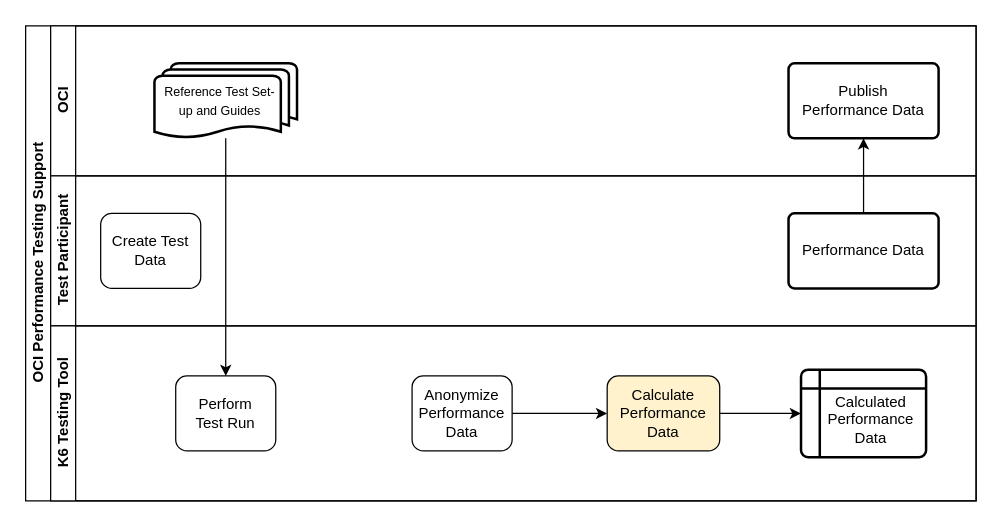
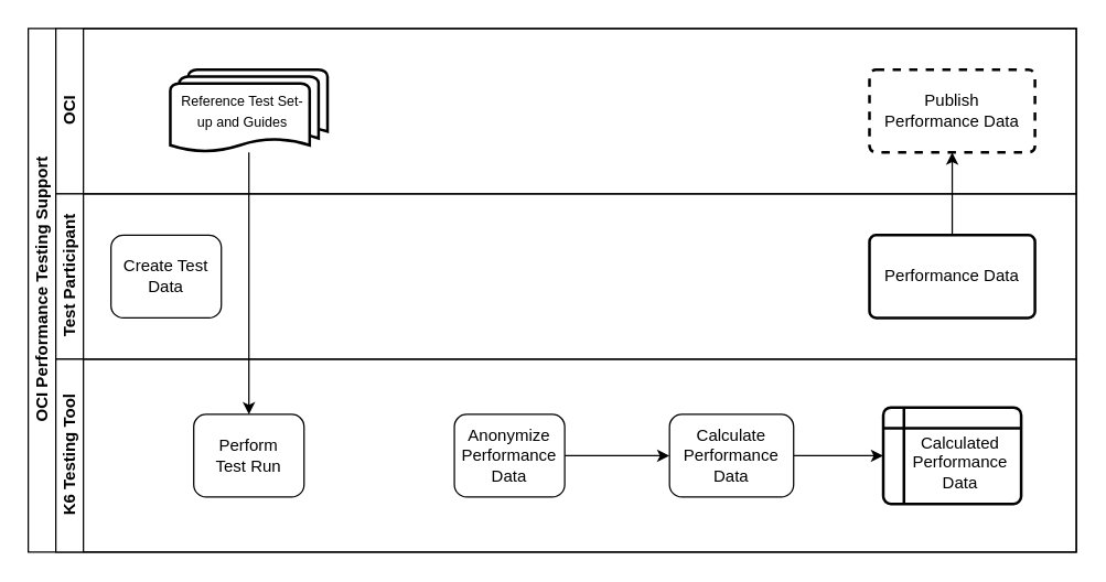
  <mxCell id="0" />
  <mxCell id="1" parent="0" />
  <mxCell id="2" value="OCI Performance Testing Support" style="swimlane;html=1;childLayout=stackLayout;resizeParent=1;resizeParentMax=0;horizontal=0;startSize=20;horizontalStack=0;" parent="1" vertex="1"><mxGeometry x="20" y="20" width="760" height="380" as="geometry" /></mxCell>
  <mxCell id="3" value="OCI" style="swimlane;html=1;startSize=20;horizontal=0;" parent="2" vertex="1"><mxGeometry x="20" width="740" height="120" as="geometry" /></mxCell>
  <mxCell id="4" value="&lt;font style=&quot;font-size: 10px;&quot;&gt;Reference Test Set-up and Guides&lt;/font&gt;" style="strokeWidth=2;html=1;shape=mxgraph.flowchart.multi-document;whiteSpace=wrap;spacing=4;spacingRight=9;" vertex="1" parent="3"><mxGeometry x="83" y="30" width="114" height="60" as="geometry" /></mxCell>
- <mxCell id="5" value="Publish&lt;div&gt;Performance Data&lt;/div&gt;" style="whiteSpace=wrap;html=1;rounded=1;arcSize=8;strokeWidth=2;spacingLeft=0;spacingTop=0;" vertex="1" parent="3"><mxGeometry x="590" y="30" width="120" height="60" as="geometry" /></mxCell>
+ <mxCell id="5" value="Publish&lt;div&gt;Performance Data&lt;/div&gt;" style="whiteSpace=wrap;html=1;rounded=1;arcSize=8;strokeWidth=2;spacingLeft=0;spacingTop=0;dashed=1;" vertex="1" parent="3"><mxGeometry x="590" y="30" width="120" height="60" as="geometry" /></mxCell>
  <mxCell id="6" value="Test Participant" style="swimlane;html=1;startSize=20;horizontal=0;" parent="2" vertex="1"><mxGeometry x="20" y="120" width="740" height="120" as="geometry" /></mxCell>
  <mxCell id="7" value="Create Test Data" style="rounded=1;whiteSpace=wrap;html=1;fontFamily=Helvetica;fontSize=12;fontColor=#000000;align=center;" parent="6" vertex="1"><mxGeometry x="40" y="30" width="80" height="60" as="geometry" /></mxCell>
  <mxCell id="8" value="Performance Data" style="whiteSpace=wrap;html=1;rounded=1;arcSize=8;strokeWidth=2;spacingLeft=0;spacingTop=0;" vertex="1" parent="6"><mxGeometry x="590" y="30" width="120" height="60" as="geometry" /></mxCell>
  <mxCell id="9" value="K6 Testing Tool" style="swimlane;html=1;startSize=20;horizontal=0;" parent="2" vertex="1"><mxGeometry x="20" y="240" width="740" height="140" as="geometry" /></mxCell>
  <mxCell id="10" value="Perform&lt;div&gt;Test Run&lt;/div&gt;" style="rounded=1;whiteSpace=wrap;html=1;fontFamily=Helvetica;fontSize=12;fontColor=#000000;align=center;" parent="9" vertex="1"><mxGeometry x="100" y="40" width="80" height="60" as="geometry" /></mxCell>
  <mxCell id="11" value="" style="edgeStyle=orthogonalEdgeStyle;rounded=0;orthogonalLoop=1;jettySize=auto;html=1;" edge="1" parent="9" source="12" target="14"><mxGeometry relative="1" as="geometry" /></mxCell>
  <mxCell id="12" value="Anonymize Performance Data" style="rounded=1;whiteSpace=wrap;html=1;fontFamily=Helvetica;fontSize=12;fontColor=#000000;align=center;" vertex="1" parent="9"><mxGeometry x="289" y="40" width="80" height="60" as="geometry" /></mxCell>
  <mxCell id="13" value="" style="edgeStyle=orthogonalEdgeStyle;rounded=0;orthogonalLoop=1;jettySize=auto;html=1;" edge="1" parent="9" source="14" target="15"><mxGeometry relative="1" as="geometry" /></mxCell>
- <mxCell id="14" value="Calculate Performance Data" style="whiteSpace=wrap;html=1;fontColor=#000000;rounded=1;fillColor=#fff2cc;" vertex="1" parent="9"><mxGeometry x="445" y="40" width="90" height="60" as="geometry" /></mxCell>
+ <mxCell id="14" value="Calculate Performance Data" style="whiteSpace=wrap;html=1;fontColor=#000000;rounded=1;" vertex="1" parent="9"><mxGeometry x="445" y="40" width="90" height="60" as="geometry" /></mxCell>
  <mxCell id="15" value="Calculated Performance Data" style="shape=internalStorage;whiteSpace=wrap;html=1;dx=15;dy=15;rounded=1;arcSize=8;strokeWidth=2;spacingLeft=12;spacingTop=9;" vertex="1" parent="9"><mxGeometry x="600" y="35" width="100" height="70" as="geometry" /></mxCell>
  <mxCell id="16" style="edgeStyle=orthogonalEdgeStyle;rounded=0;orthogonalLoop=1;jettySize=auto;html=1;entryX=0.5;entryY=0;entryDx=0;entryDy=0;" edge="1" parent="2" source="4" target="10"><mxGeometry relative="1" as="geometry" /></mxCell>
  <mxCell id="17" value="" style="edgeStyle=orthogonalEdgeStyle;rounded=0;orthogonalLoop=1;jettySize=auto;html=1;" edge="1" parent="2" source="8" target="5"><mxGeometry relative="1" as="geometry" /></mxCell>
